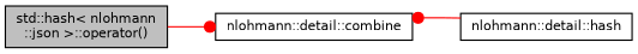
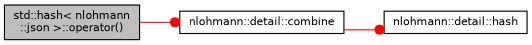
  digraph {
    rankdir=LR
    node [color=black fillcolor=white fontname=Helvetica fontsize=10 shape=record style=filled]
    edge [arrowhead=dot color=red fontname=Helvetica fontsize=10 labelfontname=Helvetica labelfontsize=10 style=solid]
    n1 [fillcolor=grey75 fontcolor=black height=0.2 label="std::hash\< nlohmann\l::json \>::operator()" width=0.4]
    n2 [height=0.2 label="nlohmann::detail::combine" width=0.4]
    n3 [height=0.2 label="nlohmann::detail::hash" width=0.4]
    n1 -> n2
-   n3 -> n2
+   n2 -> n3
  }
